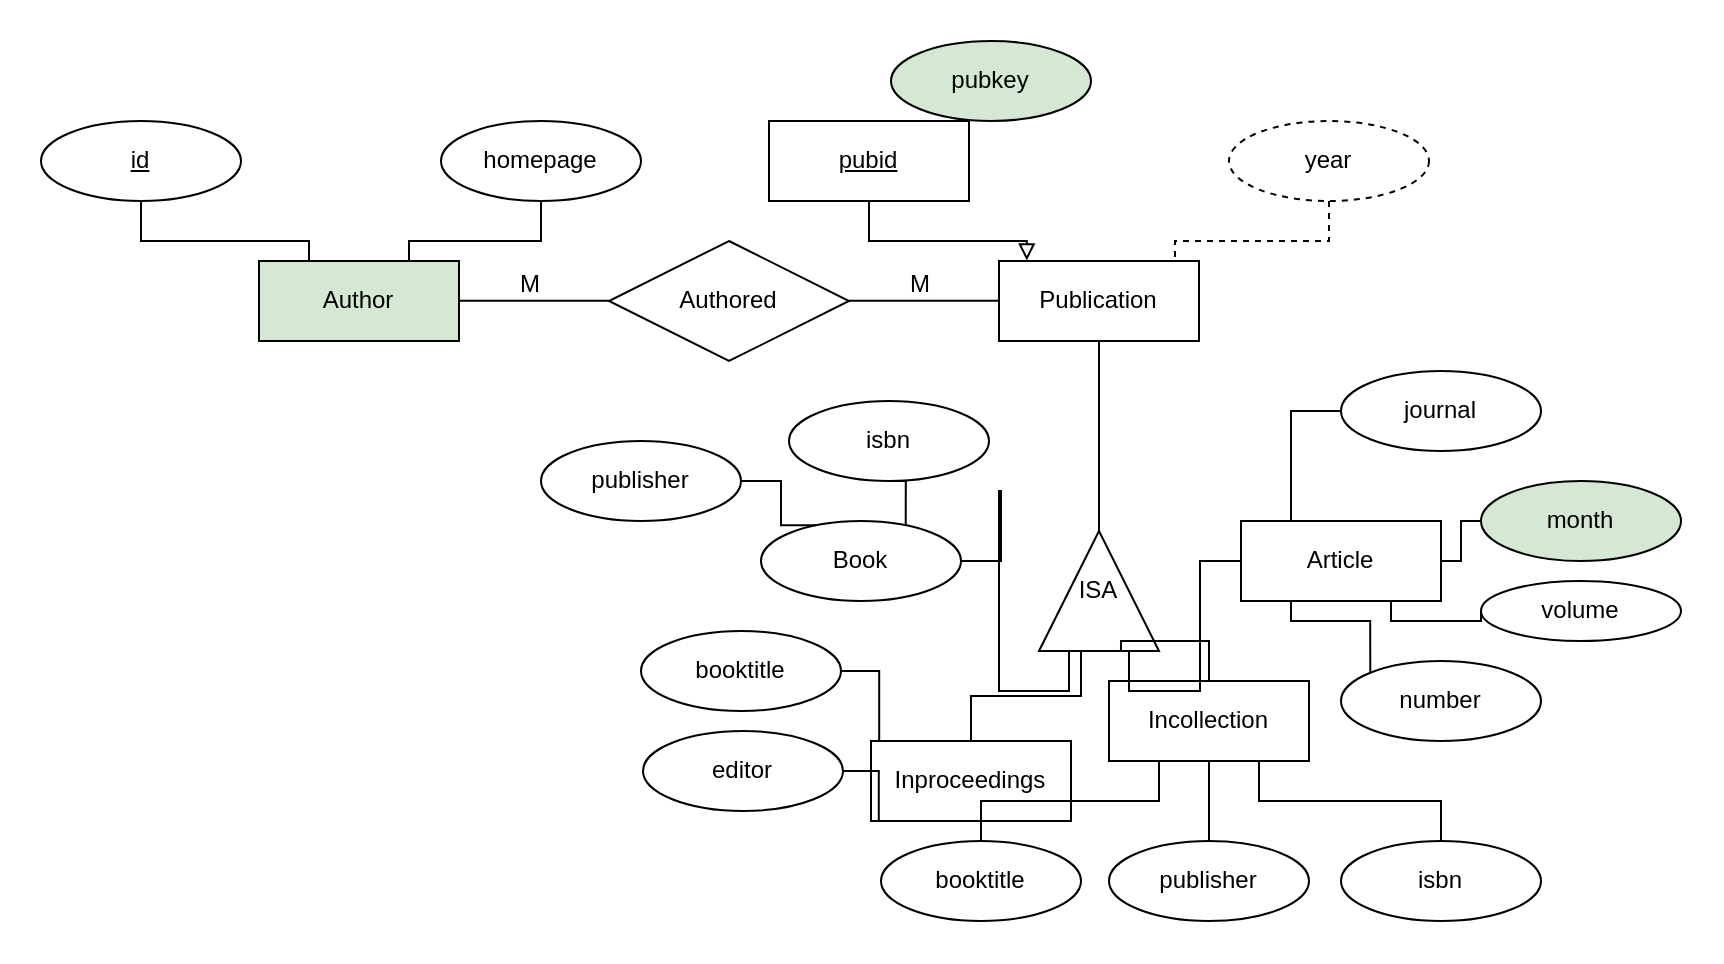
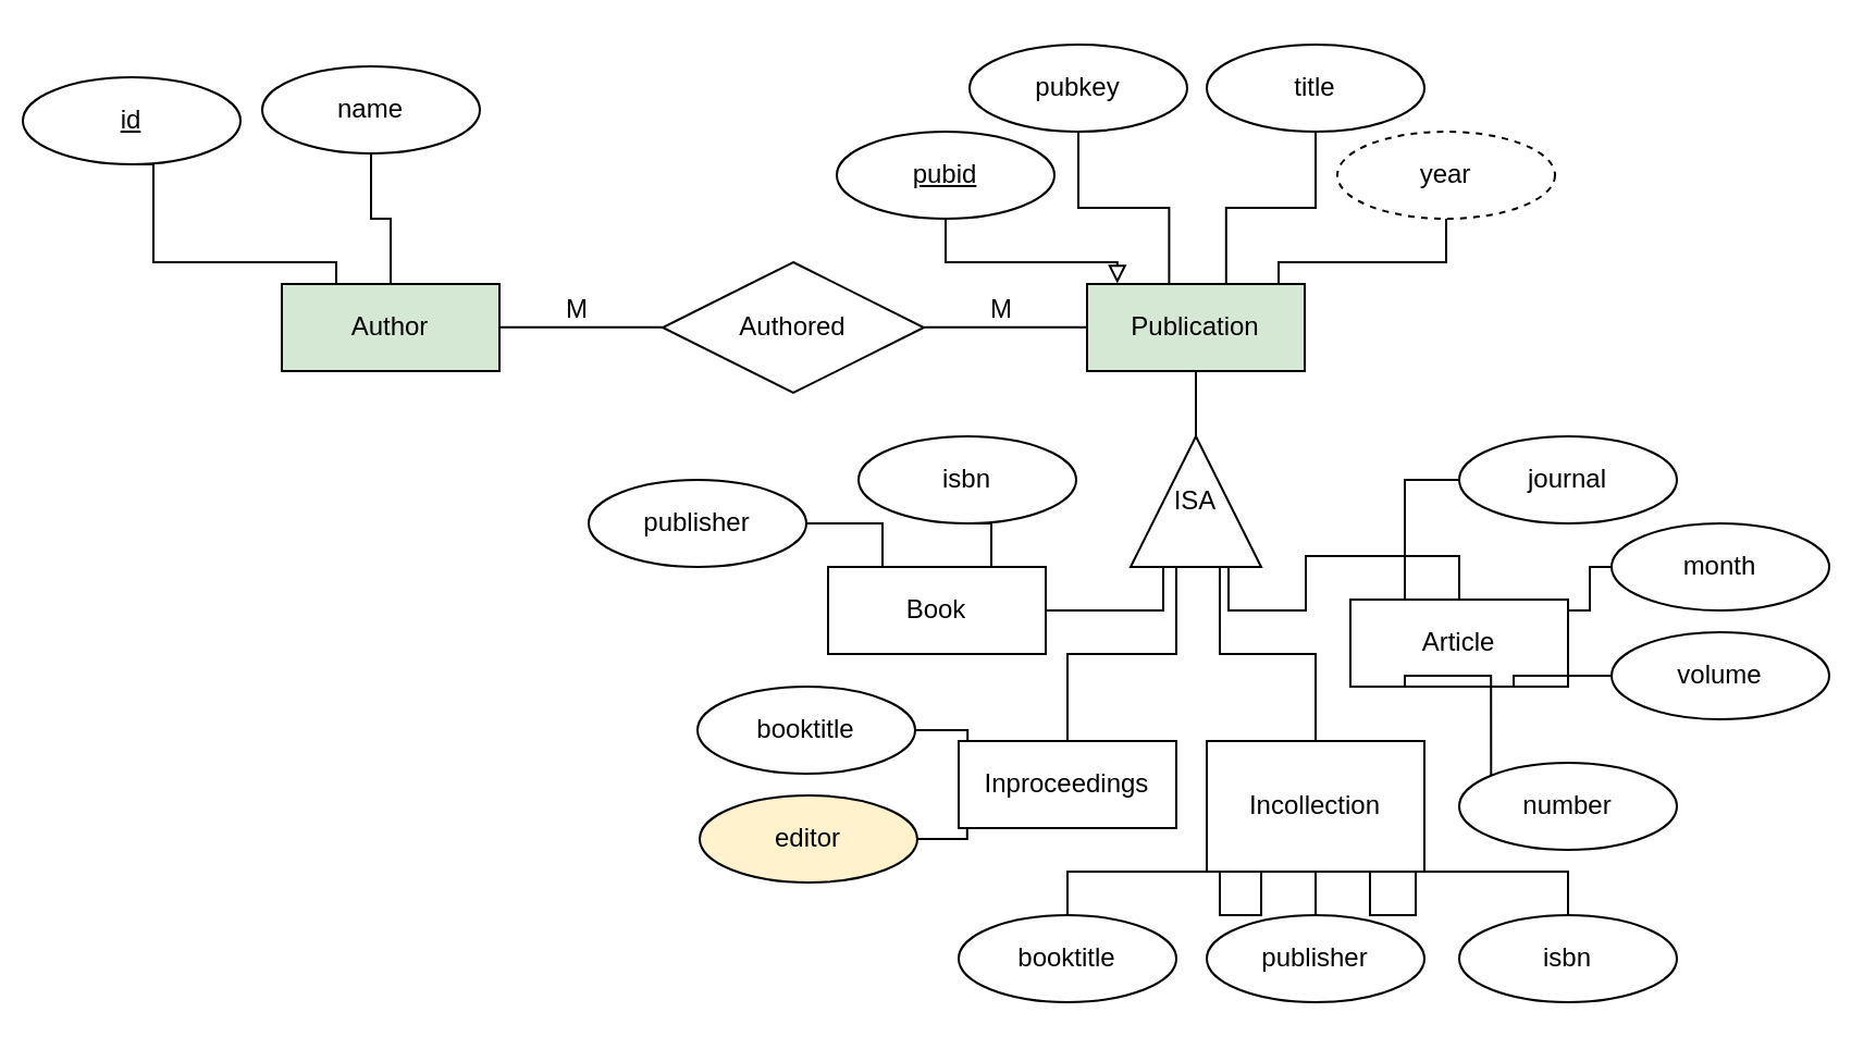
  <mxCell id="0" />
  <mxCell id="1" parent="0" />
- <mxCell id="2" value="Publication" style="whiteSpace=wrap;html=1;align=center;" parent="1" vertex="1"><mxGeometry x="499" y="130" width="100" height="40" as="geometry" /></mxCell>
- <mxCell id="3" value="Book" style="ellipse;whiteSpace=wrap;html=1;align=center;" parent="1" vertex="1"><mxGeometry x="380" y="260" width="100" height="40" as="geometry" /></mxCell>
- <mxCell id="4" value="Inproceedings" style="whiteSpace=wrap;html=1;align=center;" parent="1" vertex="1"><mxGeometry x="435" y="370" width="100" height="40" as="geometry" /></mxCell>
- <mxCell id="5" value="Incollection" style="whiteSpace=wrap;html=1;align=center;" parent="1" vertex="1"><mxGeometry x="554" y="340" width="100" height="40" as="geometry" /></mxCell>
- <mxCell id="6" value="Article" style="whiteSpace=wrap;html=1;align=center;" parent="1" vertex="1"><mxGeometry x="620" y="260" width="100" height="40" as="geometry" /></mxCell>
+ <mxCell id="2" value="Publication" style="whiteSpace=wrap;html=1;align=center;fillColor=#d5e8d4;" parent="1" vertex="1"><mxGeometry x="499" y="130" width="100" height="40" as="geometry" /></mxCell>
+ <mxCell id="3" value="Book" style="whiteSpace=wrap;html=1;align=center;" parent="1" vertex="1"><mxGeometry x="380" y="260" width="100" height="40" as="geometry" /></mxCell>
+ <mxCell id="4" value="Inproceedings" style="whiteSpace=wrap;html=1;align=center;" parent="1" vertex="1"><mxGeometry x="440" y="340" width="100" height="40" as="geometry" /></mxCell>
+ <mxCell id="5" value="Incollection" style="whiteSpace=wrap;html=1;align=center;" parent="1" vertex="1"><mxGeometry x="554" y="340" width="100" height="60" as="geometry" /></mxCell>
+ <mxCell id="6" value="Article" style="whiteSpace=wrap;html=1;align=center;" parent="1" vertex="1"><mxGeometry x="620" y="275" width="100" height="40" as="geometry" /></mxCell>
  <mxCell id="7" value="Author" style="whiteSpace=wrap;html=1;align=center;fillColor=#d5e8d4;" parent="1" vertex="1"><mxGeometry x="129" y="130" width="100" height="40" as="geometry" /></mxCell>
+ <mxCell id="8" style="edgeStyle=orthogonalEdgeStyle;rounded=0;orthogonalLoop=1;jettySize=auto;html=1;exitX=0.5;exitY=1;exitDx=0;exitDy=0;endArrow=none;endFill=0;" parent="1" source="9" target="7" edge="1"><mxGeometry relative="1" as="geometry" /></mxCell>
+ <mxCell id="9" value="name" style="ellipse;whiteSpace=wrap;html=1;align=center;" parent="1" vertex="1"><mxGeometry x="120" y="30" width="100" height="40" as="geometry" /></mxCell>
  <mxCell id="10" style="edgeStyle=orthogonalEdgeStyle;rounded=0;orthogonalLoop=1;jettySize=auto;html=1;exitX=0.5;exitY=1;exitDx=0;exitDy=0;entryX=0.25;entryY=0;entryDx=0;entryDy=0;endArrow=none;endFill=0;" parent="1" source="11" target="7" edge="1"><mxGeometry relative="1" as="geometry"><Array as="points"><mxPoint x="70" y="120" /><mxPoint x="154" y="120" /></Array></mxGeometry></mxCell>
- <mxCell id="11" value="id" style="ellipse;whiteSpace=wrap;html=1;align=center;fontStyle=4;" parent="1" vertex="1"><mxGeometry x="20" y="60" width="100" height="40" as="geometry" /></mxCell>
- <mxCell id="12" value="pubid" style="whiteSpace=wrap;html=1;align=center;fontStyle=4;rounded=0;" parent="1" vertex="1"><mxGeometry x="384" y="60" width="100" height="40" as="geometry" /></mxCell>
- <mxCell id="13" style="edgeStyle=orthogonalEdgeStyle;rounded=0;orthogonalLoop=1;jettySize=auto;html=1;exitX=0.5;exitY=1;exitDx=0;exitDy=0;entryX=0.75;entryY=0;entryDx=0;entryDy=0;endArrow=none;endFill=0;" parent="1" source="14" target="7" edge="1"><mxGeometry relative="1" as="geometry" /></mxCell>
- <mxCell id="14" value="homepage" style="ellipse;whiteSpace=wrap;html=1;align=center;" parent="1" vertex="1"><mxGeometry x="220" y="60" width="100" height="40" as="geometry" /></mxCell>
+ <mxCell id="11" value="id" style="ellipse;whiteSpace=wrap;html=1;align=center;fontStyle=4;" parent="1" vertex="1"><mxGeometry x="10" y="35" width="100" height="40" as="geometry" /></mxCell>
+ <mxCell id="12" value="pubid" style="ellipse;whiteSpace=wrap;html=1;align=center;fontStyle=4;" parent="1" vertex="1"><mxGeometry x="384" y="60" width="100" height="40" as="geometry" /></mxCell>
+ <mxCell id="15" value="title" style="ellipse;whiteSpace=wrap;html=1;align=center;" parent="1" vertex="1"><mxGeometry x="554" y="20" width="100" height="40" as="geometry" /></mxCell>
  <mxCell id="16" value="year" style="ellipse;whiteSpace=wrap;html=1;align=center;dashed=1;" parent="1" vertex="1"><mxGeometry x="614" y="60" width="100" height="40" as="geometry" /></mxCell>
  <mxCell id="17" value="Authored" style="shape=rhombus;perimeter=rhombusPerimeter;whiteSpace=wrap;html=1;align=center;" parent="1" vertex="1"><mxGeometry x="304" y="120" width="120" height="60" as="geometry" /></mxCell>
  <mxCell id="18" value="" style="edgeStyle=orthogonalEdgeStyle;rounded=0;orthogonalLoop=1;jettySize=auto;html=1;endArrow=none;endFill=0;" parent="1" source="21" target="2" edge="1"><mxGeometry relative="1" as="geometry" /></mxCell>
  <mxCell id="19" style="edgeStyle=orthogonalEdgeStyle;rounded=0;orthogonalLoop=1;jettySize=auto;html=1;exitX=0;exitY=0.25;exitDx=0;exitDy=0;endArrow=none;endFill=0;" parent="1" source="21" target="3" edge="1"><mxGeometry relative="1" as="geometry" /></mxCell>
  <mxCell id="20" style="edgeStyle=orthogonalEdgeStyle;rounded=0;orthogonalLoop=1;jettySize=auto;html=1;exitX=0;exitY=0.75;exitDx=0;exitDy=0;endArrow=none;endFill=0;" parent="1" source="21" target="6" edge="1"><mxGeometry relative="1" as="geometry" /></mxCell>
- <mxCell id="21" value="ISA" style="triangle;whiteSpace=wrap;html=1;direction=north;" parent="1" vertex="1"><mxGeometry x="519" y="265" width="60" height="60" as="geometry" /></mxCell>
+ <mxCell id="21" value="ISA" style="triangle;whiteSpace=wrap;html=1;direction=north;" parent="1" vertex="1"><mxGeometry x="519" y="200" width="60" height="60" as="geometry" /></mxCell>
  <mxCell id="22" style="edgeStyle=orthogonalEdgeStyle;rounded=0;orthogonalLoop=1;jettySize=auto;html=1;exitX=0.5;exitY=0;exitDx=0;exitDy=0;entryX=0;entryY=0.35;entryDx=0;entryDy=0;entryPerimeter=0;endArrow=none;endFill=0;" parent="1" source="4" target="21" edge="1"><mxGeometry relative="1" as="geometry" /></mxCell>
  <mxCell id="23" style="edgeStyle=orthogonalEdgeStyle;rounded=0;orthogonalLoop=1;jettySize=auto;html=1;exitX=0.5;exitY=0;exitDx=0;exitDy=0;entryX=0;entryY=0.683;entryDx=0;entryDy=0;entryPerimeter=0;endArrow=none;endFill=0;" parent="1" source="5" target="21" edge="1"><mxGeometry relative="1" as="geometry" /></mxCell>
  <mxCell id="24" style="edgeStyle=orthogonalEdgeStyle;rounded=0;orthogonalLoop=1;jettySize=auto;html=1;exitX=0;exitY=0.5;exitDx=0;exitDy=0;entryX=0.25;entryY=0;entryDx=0;entryDy=0;endArrow=none;endFill=0;" parent="1" source="25" target="6" edge="1"><mxGeometry relative="1" as="geometry" /></mxCell>
- <mxCell id="25" value="journal" style="ellipse;whiteSpace=wrap;html=1;align=center;" parent="1" vertex="1"><mxGeometry x="670" y="185" width="100" height="40" as="geometry" /></mxCell>
+ <mxCell id="25" value="journal" style="ellipse;whiteSpace=wrap;html=1;align=center;" parent="1" vertex="1"><mxGeometry x="670" y="200" width="100" height="40" as="geometry" /></mxCell>
  <mxCell id="26" style="edgeStyle=orthogonalEdgeStyle;rounded=0;orthogonalLoop=1;jettySize=auto;html=1;exitX=0;exitY=0.5;exitDx=0;exitDy=0;entryX=1;entryY=0.5;entryDx=0;entryDy=0;endArrow=none;endFill=0;" parent="1" source="27" target="6" edge="1"><mxGeometry relative="1" as="geometry"><Array as="points"><mxPoint x="730" y="260" /><mxPoint x="730" y="280" /></Array></mxGeometry></mxCell>
- <mxCell id="27" value="month" style="ellipse;whiteSpace=wrap;html=1;align=center;fillColor=#d5e8d4;" parent="1" vertex="1"><mxGeometry x="740" y="240" width="100" height="40" as="geometry" /></mxCell>
+ <mxCell id="27" value="month" style="ellipse;whiteSpace=wrap;html=1;align=center;" parent="1" vertex="1"><mxGeometry x="740" y="240" width="100" height="40" as="geometry" /></mxCell>
  <mxCell id="28" style="edgeStyle=orthogonalEdgeStyle;rounded=0;orthogonalLoop=1;jettySize=auto;html=1;exitX=0;exitY=0.5;exitDx=0;exitDy=0;entryX=0.75;entryY=1;entryDx=0;entryDy=0;endArrow=none;endFill=0;" parent="1" source="29" target="6" edge="1"><mxGeometry relative="1" as="geometry"><Array as="points"><mxPoint x="695" y="310" /></Array></mxGeometry></mxCell>
- <mxCell id="29" value="volume" style="ellipse;whiteSpace=wrap;html=1;align=center;" parent="1" vertex="1"><mxGeometry x="740" y="290" width="100" height="30" as="geometry" /></mxCell>
+ <mxCell id="29" value="volume" style="ellipse;whiteSpace=wrap;html=1;align=center;" parent="1" vertex="1"><mxGeometry x="740" y="290" width="100" height="40" as="geometry" /></mxCell>
  <mxCell id="30" style="edgeStyle=orthogonalEdgeStyle;rounded=0;orthogonalLoop=1;jettySize=auto;html=1;exitX=0;exitY=0;exitDx=0;exitDy=0;entryX=0.25;entryY=1;entryDx=0;entryDy=0;endArrow=none;endFill=0;" parent="1" source="31" target="6" edge="1"><mxGeometry relative="1" as="geometry"><Array as="points"><mxPoint x="685" y="310" /><mxPoint x="645" y="310" /></Array></mxGeometry></mxCell>
- <mxCell id="31" value="number" style="ellipse;whiteSpace=wrap;html=1;align=center;" parent="1" vertex="1"><mxGeometry x="670" y="330" width="100" height="40" as="geometry" /></mxCell>
+ <mxCell id="31" value="number" style="ellipse;whiteSpace=wrap;html=1;align=center;" parent="1" vertex="1"><mxGeometry x="670" y="350" width="100" height="40" as="geometry" /></mxCell>
  <mxCell id="32" style="edgeStyle=orthogonalEdgeStyle;rounded=0;orthogonalLoop=1;jettySize=auto;html=1;exitX=0.5;exitY=0;exitDx=0;exitDy=0;entryX=0.5;entryY=1;entryDx=0;entryDy=0;endArrow=none;endFill=0;" parent="1" source="33" target="5" edge="1"><mxGeometry relative="1" as="geometry" /></mxCell>
  <mxCell id="33" value="publisher" style="ellipse;whiteSpace=wrap;html=1;align=center;" parent="1" vertex="1"><mxGeometry x="554" y="420" width="100" height="40" as="geometry" /></mxCell>
  <mxCell id="34" style="edgeStyle=orthogonalEdgeStyle;rounded=0;orthogonalLoop=1;jettySize=auto;html=1;exitX=0.5;exitY=0;exitDx=0;exitDy=0;entryX=0.75;entryY=1;entryDx=0;entryDy=0;endArrow=none;endFill=0;" parent="1" source="35" target="5" edge="1"><mxGeometry relative="1" as="geometry" /></mxCell>
  <mxCell id="35" value="isbn" style="ellipse;whiteSpace=wrap;html=1;align=center;" parent="1" vertex="1"><mxGeometry x="670" y="420" width="100" height="40" as="geometry" /></mxCell>
  <mxCell id="36" style="edgeStyle=orthogonalEdgeStyle;rounded=0;orthogonalLoop=1;jettySize=auto;html=1;exitX=0.5;exitY=0;exitDx=0;exitDy=0;entryX=0.25;entryY=1;entryDx=0;entryDy=0;endArrow=none;endFill=0;" parent="1" source="37" target="5" edge="1"><mxGeometry relative="1" as="geometry" /></mxCell>
  <mxCell id="37" value="booktitle" style="ellipse;whiteSpace=wrap;html=1;align=center;" parent="1" vertex="1"><mxGeometry x="440" y="420" width="100" height="40" as="geometry" /></mxCell>
  <mxCell id="38" style="edgeStyle=orthogonalEdgeStyle;rounded=0;orthogonalLoop=1;jettySize=auto;html=1;exitX=1;exitY=0.5;exitDx=0;exitDy=0;entryX=0.039;entryY=0.998;entryDx=0;entryDy=0;endArrow=none;endFill=0;entryPerimeter=0;" parent="1" source="39" target="4" edge="1"><mxGeometry relative="1" as="geometry" /></mxCell>
- <mxCell id="39" value="editor" style="ellipse;whiteSpace=wrap;html=1;align=center;" parent="1" vertex="1"><mxGeometry x="321" y="365" width="100" height="40" as="geometry" /></mxCell>
+ <mxCell id="39" value="editor" style="ellipse;whiteSpace=wrap;html=1;align=center;fillColor=#fff2cc;" parent="1" vertex="1"><mxGeometry x="321" y="365" width="100" height="40" as="geometry" /></mxCell>
  <mxCell id="40" style="edgeStyle=orthogonalEdgeStyle;rounded=0;orthogonalLoop=1;jettySize=auto;html=1;exitX=1;exitY=0.5;exitDx=0;exitDy=0;entryX=0.041;entryY=-0.002;entryDx=0;entryDy=0;endArrow=none;endFill=0;entryPerimeter=0;" parent="1" source="41" target="4" edge="1"><mxGeometry relative="1" as="geometry" /></mxCell>
  <mxCell id="41" value="booktitle" style="ellipse;whiteSpace=wrap;html=1;align=center;" parent="1" vertex="1"><mxGeometry x="320" y="315" width="100" height="40" as="geometry" /></mxCell>
  <mxCell id="42" style="edgeStyle=orthogonalEdgeStyle;rounded=0;orthogonalLoop=1;jettySize=auto;html=1;exitX=1;exitY=0.5;exitDx=0;exitDy=0;entryX=0.25;entryY=0;entryDx=0;entryDy=0;endArrow=none;endFill=0;" parent="1" source="43" target="3" edge="1"><mxGeometry relative="1" as="geometry" /></mxCell>
  <mxCell id="43" value="publisher" style="ellipse;whiteSpace=wrap;html=1;align=center;" parent="1" vertex="1"><mxGeometry x="270" y="220" width="100" height="40" as="geometry" /></mxCell>
  <mxCell id="44" style="edgeStyle=orthogonalEdgeStyle;rounded=0;orthogonalLoop=1;jettySize=auto;html=1;exitX=0.5;exitY=1;exitDx=0;exitDy=0;entryX=0.75;entryY=0;entryDx=0;entryDy=0;endArrow=none;endFill=0;" parent="1" source="45" target="3" edge="1"><mxGeometry relative="1" as="geometry" /></mxCell>
  <mxCell id="45" value="isbn" style="ellipse;whiteSpace=wrap;html=1;align=center;" parent="1" vertex="1"><mxGeometry x="394" y="200" width="100" height="40" as="geometry" /></mxCell>
  <mxCell id="46" style="edgeStyle=orthogonalEdgeStyle;rounded=0;orthogonalLoop=1;jettySize=auto;html=1;exitX=0.5;exitY=1;exitDx=0;exitDy=0;entryX=0.139;entryY=-0.006;entryDx=0;entryDy=0;entryPerimeter=0;endArrow=block;endFill=0;" parent="1" source="12" target="2" edge="1"><mxGeometry relative="1" as="geometry"><Array as="points"><mxPoint x="434" y="120" /><mxPoint x="513" y="120" /></Array></mxGeometry></mxCell>
- <mxCell id="49" style="edgeStyle=orthogonalEdgeStyle;rounded=0;orthogonalLoop=1;jettySize=auto;html=1;exitX=0.5;exitY=1;exitDx=0;exitDy=0;entryX=0.88;entryY=0.007;entryDx=0;entryDy=0;entryPerimeter=0;endArrow=none;endFill=0;dashed=1;" parent="1" source="16" target="2" edge="1"><mxGeometry relative="1" as="geometry"><Array as="points"><mxPoint x="664" y="120" /><mxPoint x="587" y="120" /></Array></mxGeometry></mxCell>
+ <mxCell id="47" style="edgeStyle=orthogonalEdgeStyle;rounded=0;orthogonalLoop=1;jettySize=auto;html=1;exitX=0.5;exitY=1;exitDx=0;exitDy=0;entryX=0.377;entryY=0.012;entryDx=0;entryDy=0;entryPerimeter=0;endArrow=none;endFill=0;" parent="1" source="54" target="2" edge="1"><mxGeometry relative="1" as="geometry"><mxPoint x="500" y="60" as="sourcePoint" /></mxGeometry></mxCell>
+ <mxCell id="48" style="edgeStyle=orthogonalEdgeStyle;rounded=0;orthogonalLoop=1;jettySize=auto;html=1;exitX=0.5;exitY=1;exitDx=0;exitDy=0;entryX=0.639;entryY=0.003;entryDx=0;entryDy=0;entryPerimeter=0;endArrow=none;endFill=0;" parent="1" source="15" target="2" edge="1"><mxGeometry relative="1" as="geometry" /></mxCell>
+ <mxCell id="49" style="edgeStyle=orthogonalEdgeStyle;rounded=0;orthogonalLoop=1;jettySize=auto;html=1;exitX=0.5;exitY=1;exitDx=0;exitDy=0;entryX=0.88;entryY=0.007;entryDx=0;entryDy=0;entryPerimeter=0;endArrow=none;endFill=0;" parent="1" source="16" target="2" edge="1"><mxGeometry relative="1" as="geometry"><Array as="points"><mxPoint x="664" y="120" /><mxPoint x="587" y="120" /></Array></mxGeometry></mxCell>
  <mxCell id="50" value="" style="edgeStyle=entityRelationEdgeStyle;fontSize=12;html=1;endArrow=none;startArrow=none;rounded=0;exitX=1;exitY=0.5;exitDx=0;exitDy=0;entryX=0;entryY=0.5;entryDx=0;entryDy=0;startFill=0;endFill=0;" parent="1" edge="1"><mxGeometry width="100" height="100" relative="1" as="geometry"><mxPoint x="424" y="149.9" as="sourcePoint" /><mxPoint x="499" y="149.9" as="targetPoint" /></mxGeometry></mxCell>
  <mxCell id="51" value="M" style="resizable=0;html=1;whiteSpace=wrap;align=left;verticalAlign=bottom;" parent="1" connectable="0" vertex="1"><mxGeometry x="453" y="149.9" as="geometry" /></mxCell>
  <mxCell id="52" value="" style="edgeStyle=entityRelationEdgeStyle;fontSize=12;html=1;endArrow=none;startArrow=none;rounded=0;exitX=1;exitY=0.5;exitDx=0;exitDy=0;entryX=0;entryY=0.5;entryDx=0;entryDy=0;startFill=0;endFill=0;" parent="1" edge="1"><mxGeometry width="100" height="100" relative="1" as="geometry"><mxPoint x="229" y="149.9" as="sourcePoint" /><mxPoint x="304" y="149.9" as="targetPoint" /></mxGeometry></mxCell>
  <mxCell id="53" value="M" style="resizable=0;html=1;whiteSpace=wrap;align=left;verticalAlign=bottom;" parent="1" connectable="0" vertex="1"><mxGeometry x="258" y="149.9" as="geometry" /></mxCell>
- <mxCell id="54" value="pubkey" style="ellipse;whiteSpace=wrap;html=1;align=center;fillColor=#d5e8d4;" vertex="1" parent="1"><mxGeometry x="445" y="20" width="100" height="40" as="geometry" /></mxCell>
+ <mxCell id="54" value="pubkey" style="ellipse;whiteSpace=wrap;html=1;align=center;" vertex="1" parent="1"><mxGeometry x="445" y="20" width="100" height="40" as="geometry" /></mxCell>
